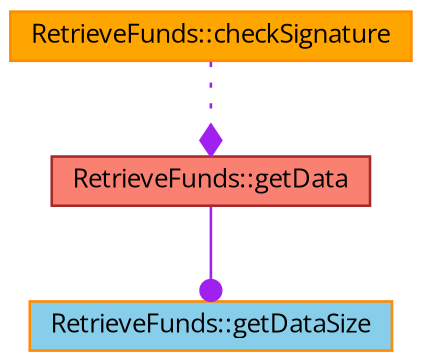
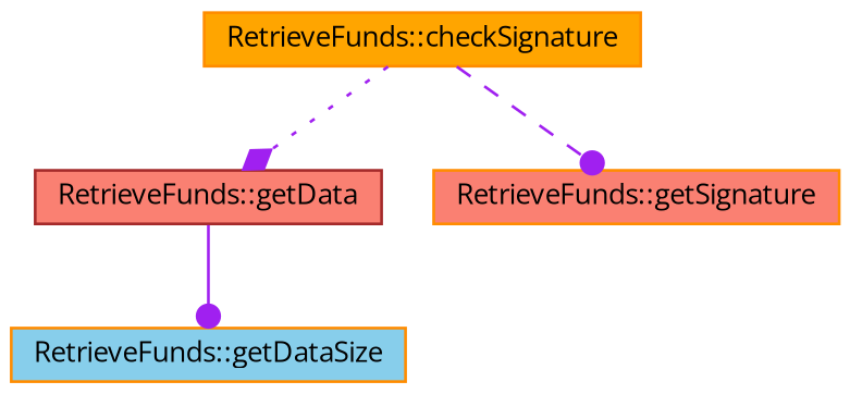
  digraph {
    fontname="Open Sans"
    rankdir=TB
    node [color=darkorange fillcolor=salmon fontname="Open Sans" fontsize=10 shape=record style=filled]
    edge [arrowhead=dot color=purple fontname="Open Sans" fontsize=10 labelfontname=Helvetica labelfontsize=10]
    n1 [fillcolor=orange fontcolor=black height=0.2 label="RetrieveFunds::checkSignature" width=0.4]
    n2 [color=brown height=0.2 label="RetrieveFunds::getData" width=0.4]
+   n3 [height=0.2 label="RetrieveFunds::getSignature" width=0.4]
    n4 [fillcolor=skyblue height=0.2 label="RetrieveFunds::getDataSize" width=0.4]
    n1 -> n2 [arrowhead=diamond style=dotted]
+   n1 -> n3 [style=dashed]
    n2 -> n4 [style=solid]
  }
